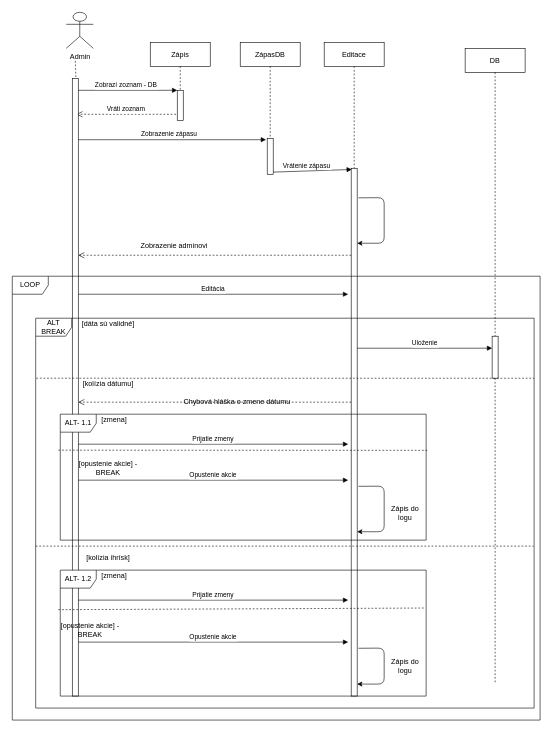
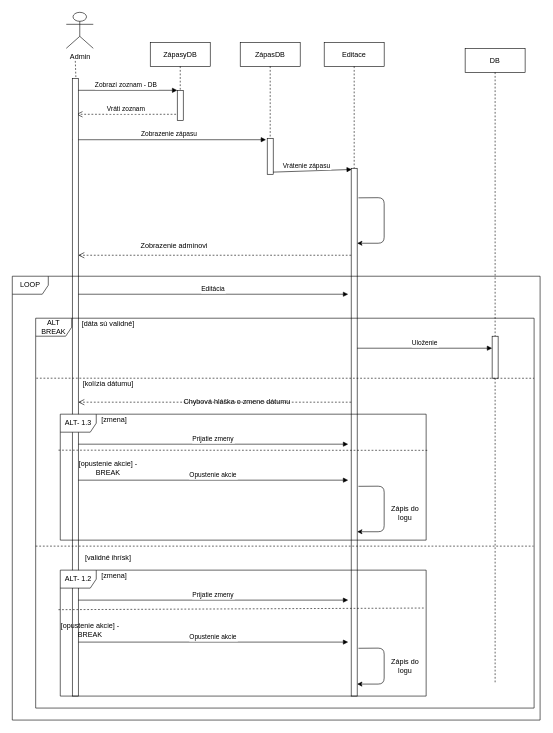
  <mxCell id="0" />
  <mxCell id="1" parent="0" />
- <mxCell id="2" value="Zápis" style="shape=umlLifeline;perimeter=lifelinePerimeter;container=1;collapsible=0;recursiveResize=0;rounded=0;shadow=0;strokeWidth=1;" parent="1" vertex="1"><mxGeometry x="250" y="70" width="100" height="130" as="geometry" /></mxCell>
+ <mxCell id="2" value="ZápasyDB" style="shape=umlLifeline;perimeter=lifelinePerimeter;container=1;collapsible=0;recursiveResize=0;rounded=0;shadow=0;strokeWidth=1;" parent="1" vertex="1"><mxGeometry x="250" y="70" width="100" height="130" as="geometry" /></mxCell>
  <mxCell id="3" value="" style="points=[];perimeter=orthogonalPerimeter;rounded=0;shadow=0;strokeWidth=1;" parent="2" vertex="1"><mxGeometry x="45" y="80" width="10" height="50" as="geometry" /></mxCell>
  <mxCell id="4" value="Vráti zoznam" style="verticalAlign=bottom;endArrow=open;dashed=1;endSize=8;shadow=0;strokeWidth=1;" parent="1" edge="1"><mxGeometry relative="1" as="geometry"><mxPoint x="127" y="190" as="targetPoint" /><mxPoint x="293" y="190" as="sourcePoint" /><Array as="points"><mxPoint x="230" y="190" /></Array></mxGeometry></mxCell>
  <mxCell id="5" value="Zobrazí zoznam - DB" style="verticalAlign=bottom;endArrow=block;entryX=0;entryY=0;shadow=0;strokeWidth=1;" parent="1" target="3" edge="1"><mxGeometry relative="1" as="geometry"><mxPoint x="125" y="150" as="sourcePoint" /></mxGeometry></mxCell>
  <mxCell id="6" value="ZápasDB" style="shape=umlLifeline;perimeter=lifelinePerimeter;container=1;collapsible=0;recursiveResize=0;rounded=0;shadow=0;strokeWidth=1;" parent="1" vertex="1"><mxGeometry x="400" y="70" width="100" height="220" as="geometry" /></mxCell>
  <mxCell id="7" value="" style="points=[];perimeter=orthogonalPerimeter;rounded=0;shadow=0;strokeWidth=1;" parent="6" vertex="1"><mxGeometry x="45" y="160" width="10" height="60" as="geometry" /></mxCell>
  <mxCell id="8" value="DB" style="shape=umlLifeline;perimeter=lifelinePerimeter;container=1;collapsible=0;recursiveResize=0;rounded=0;shadow=0;strokeWidth=1;" parent="1" vertex="1"><mxGeometry x="775" y="80" width="100" height="1060" as="geometry" /></mxCell>
  <mxCell id="9" value="Zobrazenie zápasu" style="verticalAlign=bottom;endArrow=block;shadow=0;strokeWidth=1;entryX=-0.2;entryY=0.04;entryDx=0;entryDy=0;entryPerimeter=0;" parent="1" target="7" edge="1"><mxGeometry relative="1" as="geometry"><mxPoint x="119.667" y="232.4" as="sourcePoint" /><mxPoint x="446" y="246" as="targetPoint" /></mxGeometry></mxCell>
  <mxCell id="10" value="Editace" style="shape=umlLifeline;perimeter=lifelinePerimeter;container=1;collapsible=0;recursiveResize=0;rounded=0;shadow=0;strokeWidth=1;" parent="1" vertex="1"><mxGeometry x="540" y="70" width="100" height="1090" as="geometry" /></mxCell>
  <mxCell id="11" value="" style="points=[];perimeter=orthogonalPerimeter;rounded=0;shadow=0;strokeWidth=1;" parent="10" vertex="1"><mxGeometry x="45" y="210" width="10" height="880" as="geometry" /></mxCell>
  <mxCell id="12" value="" style="endArrow=classic;html=1;exitX=1.214;exitY=0.056;exitDx=0;exitDy=0;exitPerimeter=0;" parent="10" source="11" target="11" edge="1"><mxGeometry width="50" height="50" relative="1" as="geometry"><mxPoint x="60" y="220" as="sourcePoint" /><mxPoint x="110" y="280" as="targetPoint" /><Array as="points"><mxPoint x="100" y="259" /><mxPoint x="100" y="335" /></Array></mxGeometry></mxCell>
  <mxCell id="13" value="Vrátenie zápasu" style="verticalAlign=bottom;endArrow=block;shadow=0;strokeWidth=1;exitX=1;exitY=0.94;exitDx=0;exitDy=0;exitPerimeter=0;" parent="1" source="7" edge="1"><mxGeometry x="-0.145" relative="1" as="geometry"><mxPoint x="457" y="260" as="sourcePoint" /><mxPoint x="586" y="282" as="targetPoint" /><Array as="points" /><mxPoint as="offset" /></mxGeometry></mxCell>
  <mxCell id="14" value="" style="verticalAlign=bottom;endArrow=open;dashed=1;endSize=8;shadow=0;strokeWidth=1;" parent="1" source="11" target="17" edge="1"><mxGeometry x="-0.964" y="270" relative="1" as="geometry"><mxPoint x="140" y="417" as="targetPoint" /><mxPoint x="580" y="417" as="sourcePoint" /><Array as="points"><mxPoint x="430" y="425" /></Array><mxPoint as="offset" /></mxGeometry></mxCell>
  <mxCell id="15" value="Zobrazenie adminovi" style="text;html=1;strokeColor=none;fillColor=none;align=center;verticalAlign=middle;whiteSpace=wrap;rounded=0;" parent="1" vertex="1"><mxGeometry x="230" y="400" width="120" height="20" as="geometry" /></mxCell>
  <mxCell id="16" value="Admin" style="shape=umlActor;verticalLabelPosition=bottom;verticalAlign=top;html=1;outlineConnect=0;" parent="1" vertex="1"><mxGeometry x="110" y="20" width="45" height="60" as="geometry" /></mxCell>
  <mxCell id="17" value="" style="points=[];perimeter=orthogonalPerimeter;rounded=0;shadow=0;strokeWidth=1;" parent="1" vertex="1"><mxGeometry x="120" y="130" width="10" height="1030" as="geometry" /></mxCell>
  <mxCell id="18" value="" style="endArrow=none;dashed=1;html=1;" parent="1" edge="1"><mxGeometry width="50" height="50" relative="1" as="geometry"><mxPoint x="126" y="128" as="sourcePoint" /><mxPoint x="125" y="100" as="targetPoint" /></mxGeometry></mxCell>
  <mxCell id="19" value="Editácia" style="verticalAlign=bottom;endArrow=block;shadow=0;strokeWidth=1;" parent="1" edge="1"><mxGeometry relative="1" as="geometry"><mxPoint x="129.997" y="490" as="sourcePoint" /><mxPoint x="580" y="490" as="targetPoint" /></mxGeometry></mxCell>
  <mxCell id="20" value="" style="points=[];perimeter=orthogonalPerimeter;rounded=0;shadow=0;strokeWidth=1;" vertex="1" parent="1"><mxGeometry x="820" y="560" width="10" height="70" as="geometry" /></mxCell>
  <mxCell id="21" value="ALT&lt;br&gt;BREAK" style="shape=umlFrame;whiteSpace=wrap;html=1;" vertex="1" parent="1"><mxGeometry x="59" y="530" width="831" height="650" as="geometry" /></mxCell>
  <mxCell id="22" value="" style="endArrow=none;dashed=1;html=1;entryX=1;entryY=0.154;entryDx=0;entryDy=0;entryPerimeter=0;" edge="1" parent="1" target="21"><mxGeometry width="50" height="50" relative="1" as="geometry"><mxPoint x="60" y="630" as="sourcePoint" /><mxPoint x="310" y="690" as="targetPoint" /></mxGeometry></mxCell>
  <mxCell id="23" value="[dáta sú validné]" style="text;html=1;strokeColor=none;fillColor=none;align=center;verticalAlign=middle;whiteSpace=wrap;rounded=0;" vertex="1" parent="1"><mxGeometry x="120" y="530" width="120" height="20" as="geometry" /></mxCell>
  <mxCell id="24" value="Uloženie" style="verticalAlign=bottom;endArrow=block;shadow=0;strokeWidth=1;" edge="1" parent="1"><mxGeometry relative="1" as="geometry"><mxPoint x="594.997" y="580" as="sourcePoint" /><mxPoint x="820" y="580" as="targetPoint" /></mxGeometry></mxCell>
  <mxCell id="25" value="[kolízia dátumu]" style="text;html=1;strokeColor=none;fillColor=none;align=center;verticalAlign=middle;whiteSpace=wrap;rounded=0;" vertex="1" parent="1"><mxGeometry x="120" y="630" width="120" height="20" as="geometry" /></mxCell>
  <mxCell id="26" value="LOOP" style="shape=umlFrame;whiteSpace=wrap;html=1;" vertex="1" parent="1"><mxGeometry x="20" y="460" width="880" height="740" as="geometry" /></mxCell>
  <mxCell id="27" value="" style="verticalAlign=bottom;endArrow=open;dashed=1;endSize=8;shadow=0;strokeWidth=1;" edge="1" parent="1"><mxGeometry x="-0.964" y="270" relative="1" as="geometry"><mxPoint x="130" y="670" as="targetPoint" /><mxPoint x="585" y="670" as="sourcePoint" /><Array as="points"><mxPoint x="430" y="670" /></Array><mxPoint as="offset" /></mxGeometry></mxCell>
  <mxCell id="28" value="Chybová hláška o zmene dátumu" style="text;html=1;strokeColor=none;fillColor=none;align=center;verticalAlign=middle;whiteSpace=wrap;rounded=0;" vertex="1" parent="1"><mxGeometry x="300" y="660" width="190" height="20" as="geometry" /></mxCell>
- <mxCell id="29" value="ALT- 1.1" style="shape=umlFrame;whiteSpace=wrap;html=1;" vertex="1" parent="1"><mxGeometry x="100" y="690" width="610" height="210" as="geometry" /></mxCell>
+ <mxCell id="29" value="ALT- 1.3" style="shape=umlFrame;whiteSpace=wrap;html=1;" vertex="1" parent="1"><mxGeometry x="100" y="690" width="610" height="210" as="geometry" /></mxCell>
  <mxCell id="30" value="" style="endArrow=none;dashed=1;html=1;entryX=1.003;entryY=0.287;entryDx=0;entryDy=0;entryPerimeter=0;" edge="1" parent="1" target="29"><mxGeometry width="50" height="50" relative="1" as="geometry"><mxPoint x="97" y="750" as="sourcePoint" /><mxPoint x="420" y="810" as="targetPoint" /></mxGeometry></mxCell>
  <mxCell id="31" value="[zmena]" style="text;html=1;strokeColor=none;fillColor=none;align=center;verticalAlign=middle;whiteSpace=wrap;rounded=0;" vertex="1" parent="1"><mxGeometry x="150" y="690" width="80" height="20" as="geometry" /></mxCell>
  <mxCell id="32" value="[opustenie akcie] - BREAK" style="text;html=1;strokeColor=none;fillColor=none;align=center;verticalAlign=middle;whiteSpace=wrap;rounded=0;" vertex="1" parent="1"><mxGeometry x="120" y="770" width="120" height="20" as="geometry" /></mxCell>
  <mxCell id="33" value="Prijatie zmeny" style="verticalAlign=bottom;endArrow=block;shadow=0;strokeWidth=1;" edge="1" parent="1"><mxGeometry relative="1" as="geometry"><mxPoint x="129.997" y="740" as="sourcePoint" /><mxPoint x="580" y="740" as="targetPoint" /></mxGeometry></mxCell>
  <mxCell id="34" value="Opustenie akcie" style="verticalAlign=bottom;endArrow=block;shadow=0;strokeWidth=1;" edge="1" parent="1"><mxGeometry relative="1" as="geometry"><mxPoint x="129.997" y="800" as="sourcePoint" /><mxPoint x="580" y="800" as="targetPoint" /><Array as="points" /></mxGeometry></mxCell>
  <mxCell id="35" value="" style="endArrow=none;dashed=1;html=1;" edge="1" parent="1"><mxGeometry width="50" height="50" relative="1" as="geometry"><mxPoint x="59" y="910" as="sourcePoint" /><mxPoint x="889" y="910" as="targetPoint" /></mxGeometry></mxCell>
- <mxCell id="36" value="[kolízia ihrísk]" style="text;html=1;strokeColor=none;fillColor=none;align=center;verticalAlign=middle;whiteSpace=wrap;rounded=0;" vertex="1" parent="1"><mxGeometry x="120" y="920" width="120" height="20" as="geometry" /></mxCell>
+ <mxCell id="36" value="[validné ihrísk]" style="text;html=1;strokeColor=none;fillColor=none;align=center;verticalAlign=middle;whiteSpace=wrap;rounded=0;" vertex="1" parent="1"><mxGeometry x="120" y="920" width="120" height="20" as="geometry" /></mxCell>
  <mxCell id="37" value="ALT- 1.2" style="shape=umlFrame;whiteSpace=wrap;html=1;" vertex="1" parent="1"><mxGeometry x="100" y="950" width="610" height="210" as="geometry" /></mxCell>
  <mxCell id="38" value="" style="endArrow=none;dashed=1;html=1;exitX=-0.005;exitY=0.314;exitDx=0;exitDy=0;exitPerimeter=0;entryX=0.997;entryY=0.301;entryDx=0;entryDy=0;entryPerimeter=0;" edge="1" parent="1" source="37" target="37"><mxGeometry width="50" height="50" relative="1" as="geometry"><mxPoint x="370" y="1120" as="sourcePoint" /><mxPoint x="420" y="1070" as="targetPoint" /></mxGeometry></mxCell>
  <mxCell id="39" value="[zmena]" style="text;html=1;strokeColor=none;fillColor=none;align=center;verticalAlign=middle;whiteSpace=wrap;rounded=0;" vertex="1" parent="1"><mxGeometry x="150" y="950" width="80" height="20" as="geometry" /></mxCell>
  <mxCell id="40" value="[opustenie akcie] - BREAK" style="text;html=1;strokeColor=none;fillColor=none;align=center;verticalAlign=middle;whiteSpace=wrap;rounded=0;" vertex="1" parent="1"><mxGeometry x="90" y="1040" width="120" height="20" as="geometry" /></mxCell>
  <mxCell id="41" value="Prijatie zmeny" style="verticalAlign=bottom;endArrow=block;shadow=0;strokeWidth=1;" edge="1" parent="1"><mxGeometry relative="1" as="geometry"><mxPoint x="129.997" y="1000" as="sourcePoint" /><mxPoint x="580" y="1000" as="targetPoint" /></mxGeometry></mxCell>
  <mxCell id="42" value="Opustenie akcie" style="verticalAlign=bottom;endArrow=block;shadow=0;strokeWidth=1;" edge="1" parent="1"><mxGeometry relative="1" as="geometry"><mxPoint x="129.997" y="1070" as="sourcePoint" /><mxPoint x="580" y="1070" as="targetPoint" /><Array as="points" /></mxGeometry></mxCell>
  <mxCell id="43" value="" style="endArrow=classic;html=1;exitX=1.214;exitY=0.056;exitDx=0;exitDy=0;exitPerimeter=0;" edge="1" parent="1"><mxGeometry width="50" height="50" relative="1" as="geometry"><mxPoint x="597.14" y="810.28" as="sourcePoint" /><mxPoint x="595" y="886" as="targetPoint" /><Array as="points"><mxPoint x="640" y="810" /><mxPoint x="640" y="886" /></Array></mxGeometry></mxCell>
  <mxCell id="44" value="" style="endArrow=classic;html=1;exitX=1.214;exitY=0.056;exitDx=0;exitDy=0;exitPerimeter=0;" edge="1" parent="1"><mxGeometry width="50" height="50" relative="1" as="geometry"><mxPoint x="597.14" y="1080.28" as="sourcePoint" /><mxPoint x="595" y="1140" as="targetPoint" /><Array as="points"><mxPoint x="640" y="1080" /><mxPoint x="640" y="1140" /></Array></mxGeometry></mxCell>
  <mxCell id="45" value="Zápis do logu" style="text;html=1;strokeColor=none;fillColor=none;align=center;verticalAlign=middle;whiteSpace=wrap;rounded=0;" vertex="1" parent="1"><mxGeometry x="650" y="845" width="50" height="20" as="geometry" /></mxCell>
  <mxCell id="46" value="Zápis do logu" style="text;html=1;strokeColor=none;fillColor=none;align=center;verticalAlign=middle;whiteSpace=wrap;rounded=0;" vertex="1" parent="1"><mxGeometry x="650" y="1100" width="50" height="20" as="geometry" /></mxCell>
